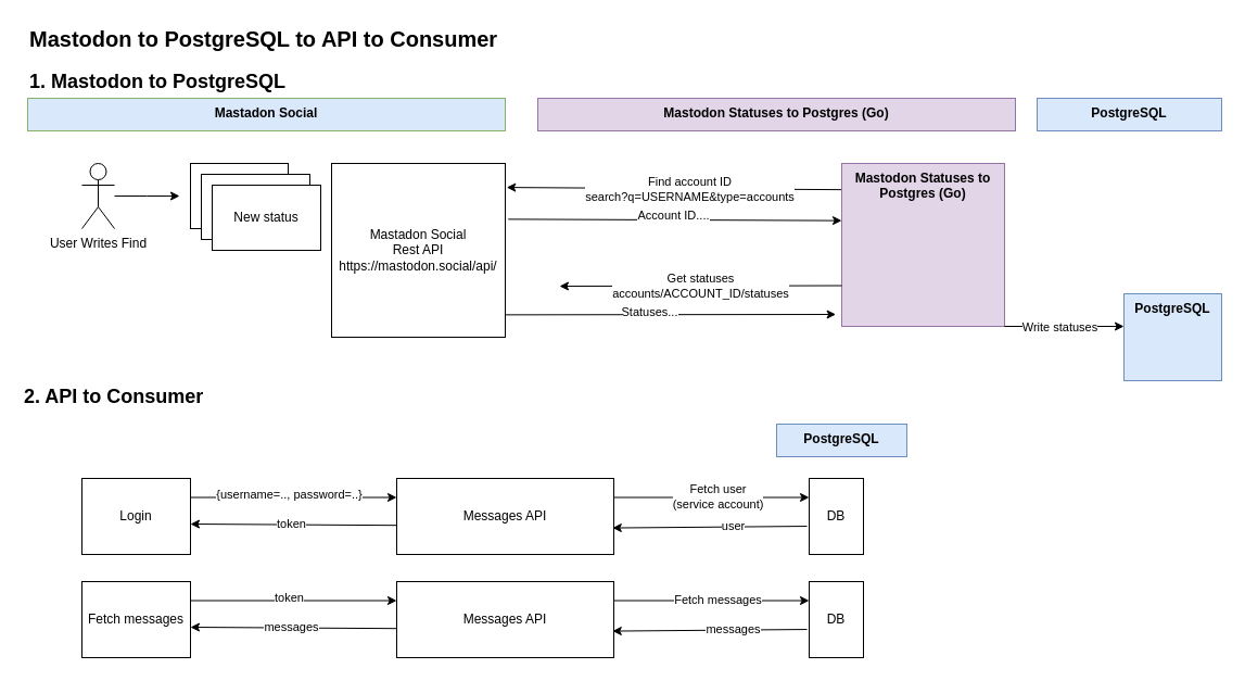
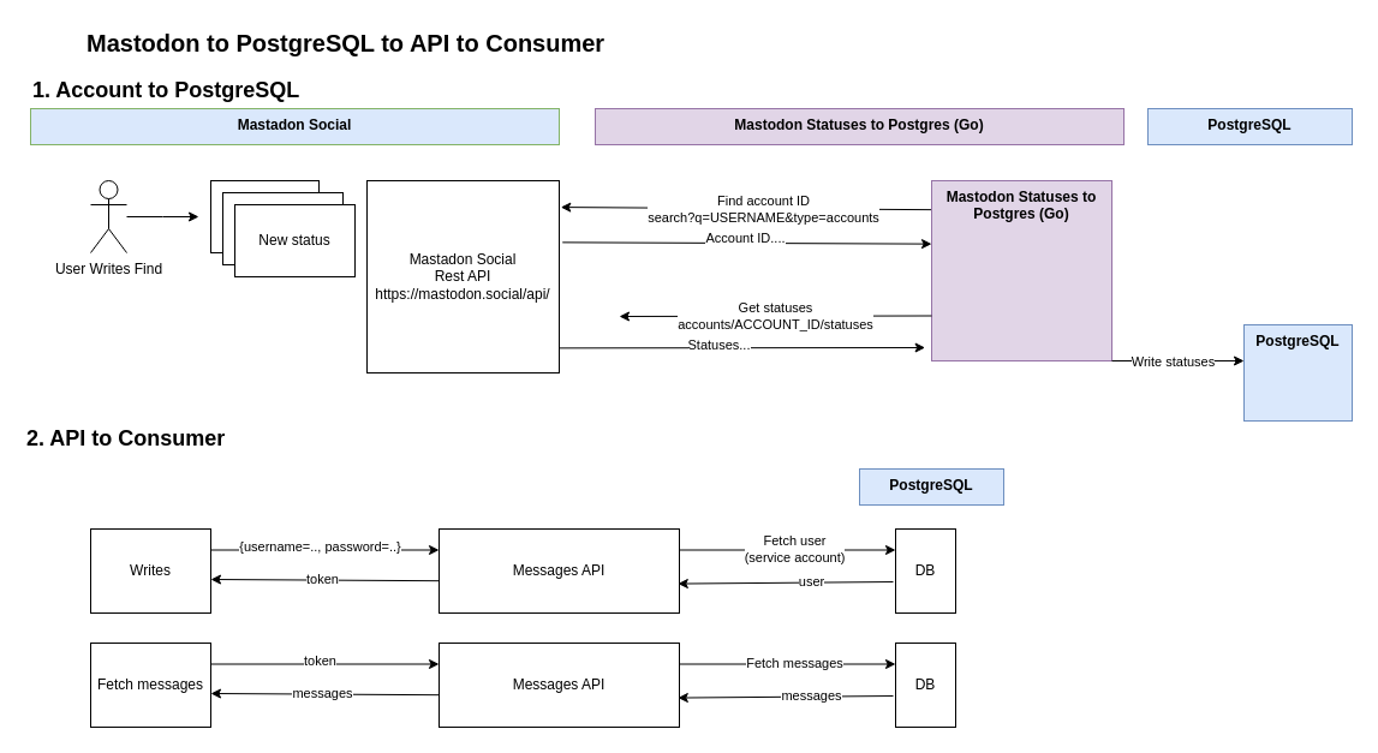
  <mxCell id="0" />
  <mxCell id="1" parent="0" />
  <mxCell id="2" value="&lt;b&gt;Mastadon Social&lt;/b&gt;" style="rounded=0;whiteSpace=wrap;html=1;verticalAlign=top;fillColor=#dae8fc;strokeColor=#82b366;" parent="1" vertex="1"><mxGeometry y="90" width="440" height="30" as="geometry" x="25" /></mxCell>
- <mxCell id="3" value="&lt;font style=&quot;font-size: 20px;&quot;&gt;Mastodon to PostgreSQL to API to Consumer&lt;/font&gt;" style="text;html=1;strokeColor=none;fillColor=none;align=left;verticalAlign=middle;whiteSpace=wrap;rounded=0;fontStyle=1;fontSize=14;" parent="1" vertex="1"><mxGeometry width="450" height="30" as="geometry" x="25" y="20" /></mxCell>
+ <mxCell id="3" value="&lt;font style=&quot;font-size: 20px;&quot;&gt;Mastodon to PostgreSQL to API to Consumer&lt;/font&gt;" style="text;html=1;strokeColor=none;fillColor=none;align=left;verticalAlign=middle;whiteSpace=wrap;rounded=0;fontStyle=1;fontSize=14;" parent="1" vertex="1"><mxGeometry x="70" y="20" width="450" height="30" as="geometry" /></mxCell>
  <mxCell id="4" value="" style="edgeStyle=orthogonalEdgeStyle;rounded=0;orthogonalLoop=1;jettySize=auto;html=1;" parent="1" source="5" edge="1"><mxGeometry relative="1" as="geometry"><mxPoint x="165" y="180" as="targetPoint" /></mxGeometry></mxCell>
  <mxCell id="5" value="User Writes Find" style="shape=umlActor;verticalLabelPosition=bottom;verticalAlign=top;html=1;outlineConnect=0;" parent="1" vertex="1"><mxGeometry x="75" y="150" width="30" height="60" as="geometry" /></mxCell>
  <mxCell id="6" value="&lt;b&gt;Mastodon Statuses to Postgres (Go)&lt;/b&gt;" style="rounded=0;whiteSpace=wrap;html=1;verticalAlign=top;fillColor=#e1d5e7;strokeColor=#9673a6;" parent="1" vertex="1"><mxGeometry x="495" y="90" width="440" height="30" as="geometry" /></mxCell>
  <mxCell id="7" value="" style="endArrow=classic;html=1;rounded=0;entryX=1.008;entryY=0.138;entryDx=0;entryDy=0;exitX=0;exitY=0.161;exitDx=0;exitDy=0;exitPerimeter=0;entryPerimeter=0;" parent="1" source="13" target="12" edge="1"><mxGeometry width="50" height="50" relative="1" as="geometry"><mxPoint x="745" y="173" as="sourcePoint" /><mxPoint x="545" y="190" as="targetPoint" /></mxGeometry></mxCell>
  <mxCell id="8" value="Find account ID&lt;br&gt;search?q=USERNAME&amp;amp;type=accounts" style="edgeLabel;html=1;align=center;verticalAlign=middle;resizable=0;points=[];" parent="7" vertex="1" connectable="0"><mxGeometry x="-0.236" y="-4" relative="1" as="geometry"><mxPoint x="-23" y="4" as="offset" /></mxGeometry></mxCell>
  <mxCell id="9" value="New status" style="rounded=0;whiteSpace=wrap;html=1;" parent="1" vertex="1"><mxGeometry x="175" y="150" width="90" height="60" as="geometry" /></mxCell>
  <mxCell id="10" value="New status" style="rounded=0;whiteSpace=wrap;html=1;" parent="1" vertex="1"><mxGeometry x="185" y="160" width="100" height="60" as="geometry" /></mxCell>
  <mxCell id="11" value="New status" style="rounded=0;whiteSpace=wrap;html=1;" parent="1" vertex="1"><mxGeometry x="195" y="170" width="100" height="60" as="geometry" /></mxCell>
  <mxCell id="12" value="Mastadon Social &lt;br&gt;Rest API&lt;br&gt;https://mastodon.social/api/" style="rounded=0;whiteSpace=wrap;html=1;" parent="1" vertex="1"><mxGeometry x="305" y="150" width="160" height="160" as="geometry" /></mxCell>
  <mxCell id="13" value="&lt;b&gt;Mastodon Statuses to Postgres (Go)&lt;/b&gt;" style="rounded=0;whiteSpace=wrap;html=1;verticalAlign=top;fillColor=#e1d5e7;strokeColor=#9673a6;" parent="1" vertex="1"><mxGeometry x="775" y="150" width="150" height="150" as="geometry" /></mxCell>
  <mxCell id="14" value="" style="endArrow=classic;html=1;rounded=0;exitX=1.017;exitY=0.321;exitDx=0;exitDy=0;exitPerimeter=0;entryX=0;entryY=0.351;entryDx=0;entryDy=0;entryPerimeter=0;" parent="1" source="12" target="13" edge="1"><mxGeometry width="50" height="50" relative="1" as="geometry"><mxPoint x="755" y="183" as="sourcePoint" /><mxPoint x="745" y="206" as="targetPoint" /></mxGeometry></mxCell>
  <mxCell id="15" value="Account ID...." style="edgeLabel;html=1;align=center;verticalAlign=middle;resizable=0;points=[];" parent="14" vertex="1" connectable="0"><mxGeometry x="-0.272" y="1" relative="1" as="geometry"><mxPoint x="40" y="-3" as="offset" /></mxGeometry></mxCell>
  <mxCell id="16" value="" style="endArrow=classic;html=1;rounded=0;exitX=0;exitY=0.75;exitDx=0;exitDy=0;" parent="1" source="13" edge="1"><mxGeometry width="50" height="50" relative="1" as="geometry"><mxPoint x="745" y="240" as="sourcePoint" /><mxPoint x="515" y="263" as="targetPoint" /></mxGeometry></mxCell>
  <mxCell id="17" value="Get statuses&lt;br&gt;accounts/ACCOUNT_ID/statuses" style="edgeLabel;html=1;align=center;verticalAlign=middle;resizable=0;points=[];" parent="16" vertex="1" connectable="0"><mxGeometry x="-0.236" y="-4" relative="1" as="geometry"><mxPoint x="-31" y="4" as="offset" /></mxGeometry></mxCell>
  <mxCell id="18" value="" style="endArrow=classic;html=1;rounded=0;exitX=1;exitY=0.871;exitDx=0;exitDy=0;exitPerimeter=0;entryX=-0.036;entryY=0.876;entryDx=0;entryDy=0;entryPerimeter=0;" parent="1" source="12" edge="1"><mxGeometry width="50" height="50" relative="1" as="geometry"><mxPoint x="538" y="289.36" as="sourcePoint" /><mxPoint x="769.6" y="289" as="targetPoint" /></mxGeometry></mxCell>
  <mxCell id="19" value="Statuses..." style="edgeLabel;html=1;align=center;verticalAlign=middle;resizable=0;points=[];" parent="18" vertex="1" connectable="0"><mxGeometry x="-0.272" y="1" relative="1" as="geometry"><mxPoint x="22" y="-2" as="offset" /></mxGeometry></mxCell>
  <mxCell id="20" value="&lt;b&gt;PostgreSQL&lt;/b&gt;" style="rounded=0;whiteSpace=wrap;html=1;verticalAlign=top;fillColor=#dae8fc;strokeColor=#6c8ebf;" parent="1" vertex="1"><mxGeometry x="955" y="90" width="170" height="30" as="geometry" /></mxCell>
  <mxCell id="21" value="" style="endArrow=classic;html=1;rounded=0;exitX=1;exitY=1;exitDx=0;exitDy=0;" parent="1" source="13" edge="1"><mxGeometry width="50" height="50" relative="1" as="geometry"><mxPoint x="845" y="360" as="sourcePoint" /><mxPoint x="1035" y="300" as="targetPoint" /></mxGeometry></mxCell>
  <mxCell id="22" value="Write statuses" style="edgeLabel;html=1;align=center;verticalAlign=middle;resizable=0;points=[];" parent="21" vertex="1" connectable="0"><mxGeometry x="-0.273" y="-1" relative="1" as="geometry"><mxPoint x="10" y="-1" as="offset" /></mxGeometry></mxCell>
  <mxCell id="23" value="&lt;b&gt;PostgreSQL&lt;/b&gt;" style="rounded=0;whiteSpace=wrap;html=1;verticalAlign=top;fillColor=#dae8fc;strokeColor=#6c8ebf;" parent="1" vertex="1"><mxGeometry x="1035" y="270" width="90" height="80" as="geometry" /></mxCell>
- <mxCell id="24" value="&lt;font style=&quot;font-size: 18px;&quot;&gt;1. Mastodon to PostgreSQL&lt;/font&gt;" style="text;html=1;strokeColor=none;fillColor=none;align=left;verticalAlign=middle;whiteSpace=wrap;rounded=0;fontStyle=1;fontSize=14;" parent="1" vertex="1"><mxGeometry y="60" width="450" height="30" as="geometry" x="25" /></mxCell>
+ <mxCell id="24" value="&lt;font style=&quot;font-size: 18px;&quot;&gt;1. Account to PostgreSQL&lt;/font&gt;" style="text;html=1;strokeColor=none;fillColor=none;align=left;verticalAlign=middle;whiteSpace=wrap;rounded=0;fontStyle=1;fontSize=14;" parent="1" vertex="1"><mxGeometry y="60" width="450" height="30" as="geometry" x="25" /></mxCell>
  <mxCell id="25" value="&lt;b style=&quot;border-color: var(--border-color);&quot;&gt;PostgreSQL&lt;/b&gt;" style="rounded=0;whiteSpace=wrap;html=1;verticalAlign=top;fillColor=#dae8fc;strokeColor=#6c8ebf;" parent="1" vertex="1"><mxGeometry x="715" y="390" width="120" height="30" as="geometry" /></mxCell>
  <mxCell id="26" value="&lt;font style=&quot;font-size: 18px;&quot;&gt;2. API to Consumer&lt;/font&gt;" style="text;html=1;strokeColor=none;fillColor=none;align=left;verticalAlign=middle;whiteSpace=wrap;rounded=0;fontStyle=1;fontSize=14;" parent="1" vertex="1"><mxGeometry x="20" y="350" width="450" height="30" as="geometry" /></mxCell>
  <mxCell id="27" value="DB" style="rounded=0;whiteSpace=wrap;html=1;" parent="1" vertex="1"><mxGeometry x="745" y="440" width="50" height="70" as="geometry" /></mxCell>
  <mxCell id="28" value="" style="endArrow=classic;html=1;rounded=0;exitX=1;exitY=0.25;exitDx=0;exitDy=0;entryX=0;entryY=0.25;entryDx=0;entryDy=0;" parent="1" source="30" target="27" edge="1"><mxGeometry width="50" height="50" relative="1" as="geometry"><mxPoint x="495" y="460" as="sourcePoint" /><mxPoint x="705" y="470" as="targetPoint" /></mxGeometry></mxCell>
  <mxCell id="29" value="Fetch user&lt;br&gt;(service account)" style="edgeLabel;html=1;align=center;verticalAlign=middle;resizable=0;points=[];" parent="28" vertex="1" connectable="0"><mxGeometry x="0.06" y="1" relative="1" as="geometry"><mxPoint as="offset" /></mxGeometry></mxCell>
  <mxCell id="30" value="Messages API" style="rounded=0;whiteSpace=wrap;html=1;" parent="1" vertex="1"><mxGeometry x="365" y="440" width="200" height="70" as="geometry" /></mxCell>
- <mxCell id="31" value="Login" style="rounded=0;whiteSpace=wrap;html=1;" parent="1" vertex="1"><mxGeometry x="75" y="440" width="100" height="70" as="geometry" /></mxCell>
+ <mxCell id="31" value="Writes" style="rounded=0;whiteSpace=wrap;html=1;" parent="1" vertex="1"><mxGeometry x="75" y="440" width="100" height="70" as="geometry" /></mxCell>
  <mxCell id="32" value="" style="endArrow=classic;html=1;rounded=0;exitX=1;exitY=0.25;exitDx=0;exitDy=0;entryX=0;entryY=0.25;entryDx=0;entryDy=0;" parent="1" source="31" target="30" edge="1"><mxGeometry width="50" height="50" relative="1" as="geometry"><mxPoint x="325" y="550" as="sourcePoint" /><mxPoint x="375" y="500" as="targetPoint" /></mxGeometry></mxCell>
  <mxCell id="33" value="{username=.., password=..}" style="edgeLabel;html=1;align=center;verticalAlign=middle;resizable=0;points=[];" parent="32" vertex="1" connectable="0"><mxGeometry x="-0.206" y="3" relative="1" as="geometry"><mxPoint x="15" as="offset" /></mxGeometry></mxCell>
  <mxCell id="34" value="" style="endArrow=classic;html=1;rounded=0;entryX=0.994;entryY=0.651;entryDx=0;entryDy=0;entryPerimeter=0;exitX=-0.04;exitY=0.629;exitDx=0;exitDy=0;exitPerimeter=0;" parent="1" source="27" target="30" edge="1"><mxGeometry width="50" height="50" relative="1" as="geometry"><mxPoint x="325" y="550" as="sourcePoint" /><mxPoint x="375" y="500" as="targetPoint" /></mxGeometry></mxCell>
  <mxCell id="35" value="user" style="edgeLabel;html=1;align=center;verticalAlign=middle;resizable=0;points=[];" parent="34" vertex="1" connectable="0"><mxGeometry x="-0.246" y="-1" relative="1" as="geometry"><mxPoint as="offset" /></mxGeometry></mxCell>
  <mxCell id="36" value="" style="endArrow=classic;html=1;rounded=0;entryX=0.994;entryY=0.651;entryDx=0;entryDy=0;entryPerimeter=0;exitX=0.002;exitY=0.617;exitDx=0;exitDy=0;exitPerimeter=0;" parent="1" source="30" edge="1"><mxGeometry width="50" height="50" relative="1" as="geometry"><mxPoint x="355" y="480" as="sourcePoint" /><mxPoint x="175" y="482" as="targetPoint" /></mxGeometry></mxCell>
  <mxCell id="37" value="token" style="edgeLabel;html=1;align=center;verticalAlign=middle;resizable=0;points=[];" parent="36" vertex="1" connectable="0"><mxGeometry x="-0.246" y="-1" relative="1" as="geometry"><mxPoint x="-26" as="offset" /></mxGeometry></mxCell>
  <mxCell id="38" value="DB" style="rounded=0;whiteSpace=wrap;html=1;" parent="1" vertex="1"><mxGeometry x="745" y="535" width="50" height="70" as="geometry" /></mxCell>
  <mxCell id="39" value="" style="endArrow=classic;html=1;rounded=0;exitX=1;exitY=0.25;exitDx=0;exitDy=0;entryX=0;entryY=0.25;entryDx=0;entryDy=0;" parent="1" source="41" target="38" edge="1"><mxGeometry width="50" height="50" relative="1" as="geometry"><mxPoint x="495" y="555" as="sourcePoint" /><mxPoint x="705" y="565" as="targetPoint" /></mxGeometry></mxCell>
  <mxCell id="40" value="Fetch messages" style="edgeLabel;html=1;align=center;verticalAlign=middle;resizable=0;points=[];" parent="39" vertex="1" connectable="0"><mxGeometry x="0.06" y="1" relative="1" as="geometry"><mxPoint as="offset" /></mxGeometry></mxCell>
  <mxCell id="41" value="Messages API" style="rounded=0;whiteSpace=wrap;html=1;" parent="1" vertex="1"><mxGeometry x="365" y="535" width="200" height="70" as="geometry" /></mxCell>
  <mxCell id="42" value="Fetch messages" style="rounded=0;whiteSpace=wrap;html=1;" parent="1" vertex="1"><mxGeometry x="75" y="535" width="100" height="70" as="geometry" /></mxCell>
  <mxCell id="43" value="" style="endArrow=classic;html=1;rounded=0;exitX=1;exitY=0.25;exitDx=0;exitDy=0;entryX=0;entryY=0.25;entryDx=0;entryDy=0;" parent="1" source="42" target="41" edge="1"><mxGeometry width="50" height="50" relative="1" as="geometry"><mxPoint x="325" y="645" as="sourcePoint" /><mxPoint x="375" y="595" as="targetPoint" /></mxGeometry></mxCell>
  <mxCell id="44" value="token" style="edgeLabel;html=1;align=center;verticalAlign=middle;resizable=0;points=[];" parent="43" vertex="1" connectable="0"><mxGeometry x="-0.206" y="3" relative="1" as="geometry"><mxPoint x="15" as="offset" /></mxGeometry></mxCell>
  <mxCell id="45" value="" style="endArrow=classic;html=1;rounded=0;entryX=0.994;entryY=0.651;entryDx=0;entryDy=0;entryPerimeter=0;exitX=-0.04;exitY=0.629;exitDx=0;exitDy=0;exitPerimeter=0;" parent="1" source="38" target="41" edge="1"><mxGeometry width="50" height="50" relative="1" as="geometry"><mxPoint x="325" y="645" as="sourcePoint" /><mxPoint x="375" y="595" as="targetPoint" /></mxGeometry></mxCell>
  <mxCell id="46" value="messages" style="edgeLabel;html=1;align=center;verticalAlign=middle;resizable=0;points=[];" parent="45" vertex="1" connectable="0"><mxGeometry x="-0.246" y="-1" relative="1" as="geometry"><mxPoint as="offset" /></mxGeometry></mxCell>
  <mxCell id="47" value="" style="endArrow=classic;html=1;rounded=0;entryX=0.994;entryY=0.651;entryDx=0;entryDy=0;entryPerimeter=0;exitX=0.002;exitY=0.617;exitDx=0;exitDy=0;exitPerimeter=0;" parent="1" source="41" edge="1"><mxGeometry width="50" height="50" relative="1" as="geometry"><mxPoint x="355" y="575" as="sourcePoint" /><mxPoint x="175" y="577" as="targetPoint" /></mxGeometry></mxCell>
  <mxCell id="48" value="messages" style="edgeLabel;html=1;align=center;verticalAlign=middle;resizable=0;points=[];" parent="47" vertex="1" connectable="0"><mxGeometry x="-0.246" y="-1" relative="1" as="geometry"><mxPoint x="-26" as="offset" /></mxGeometry></mxCell>
